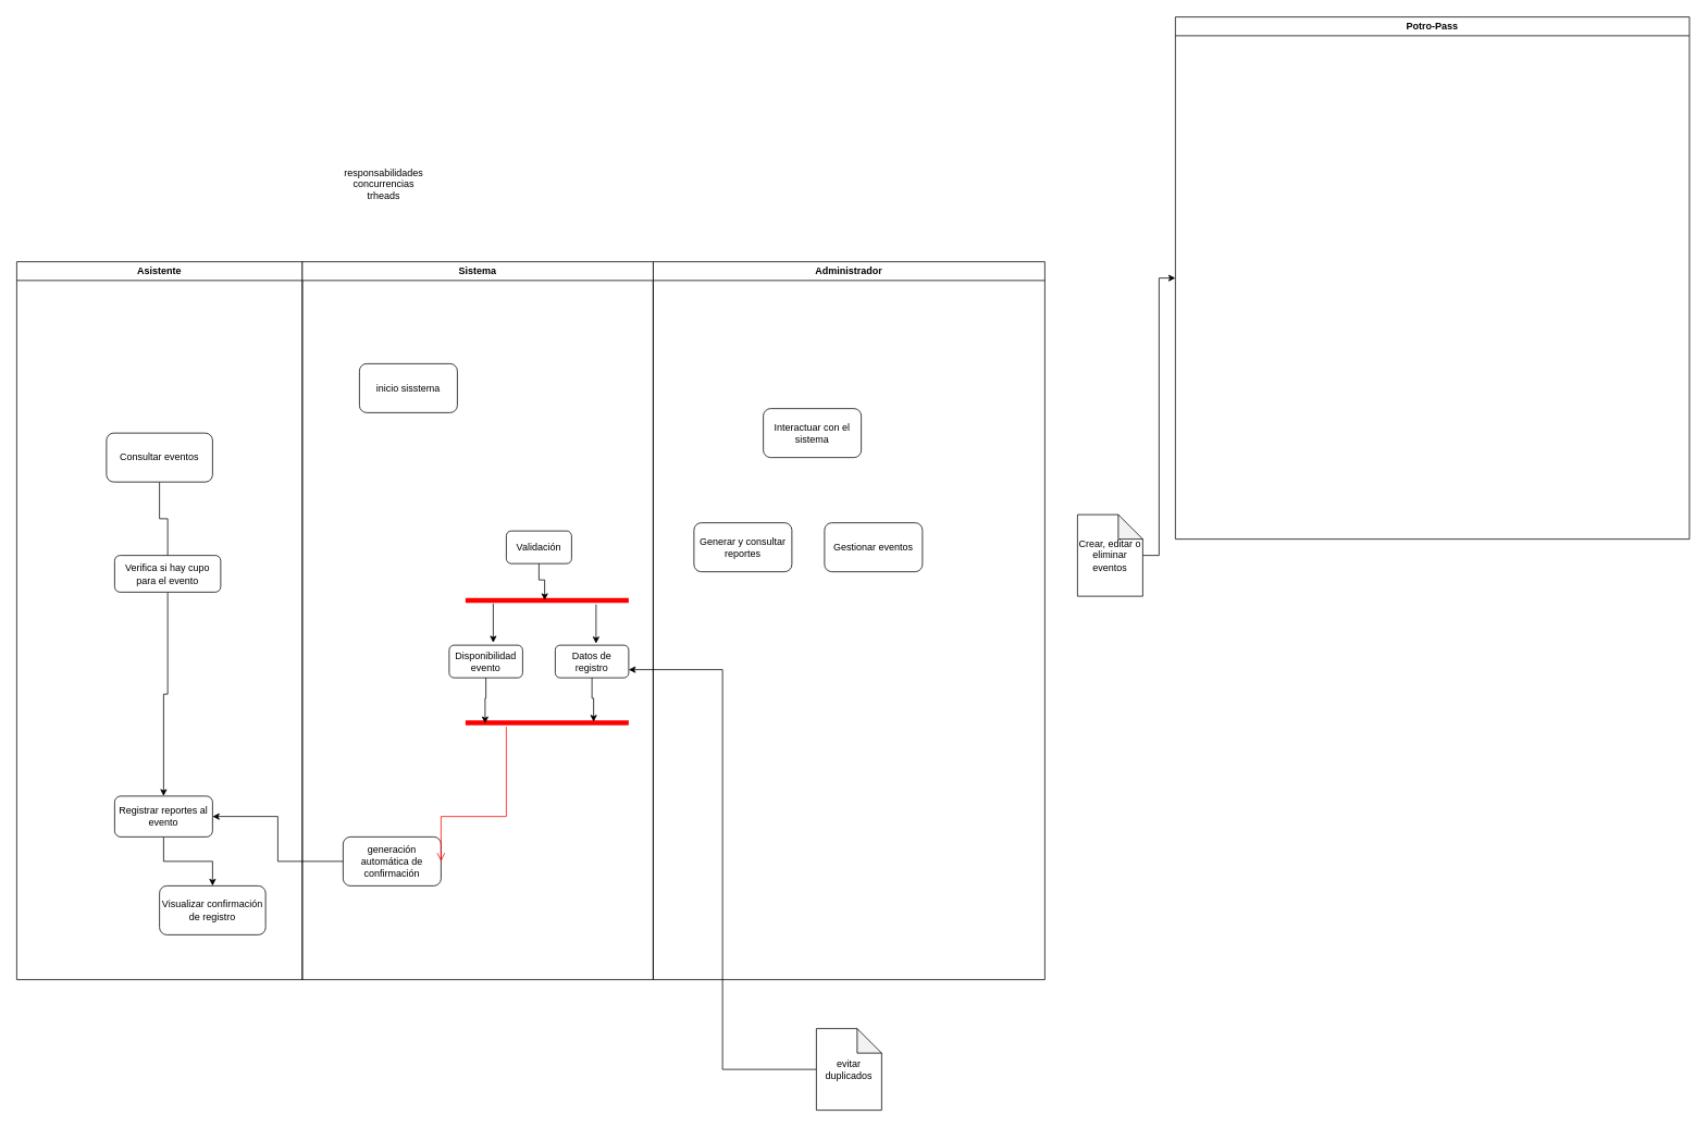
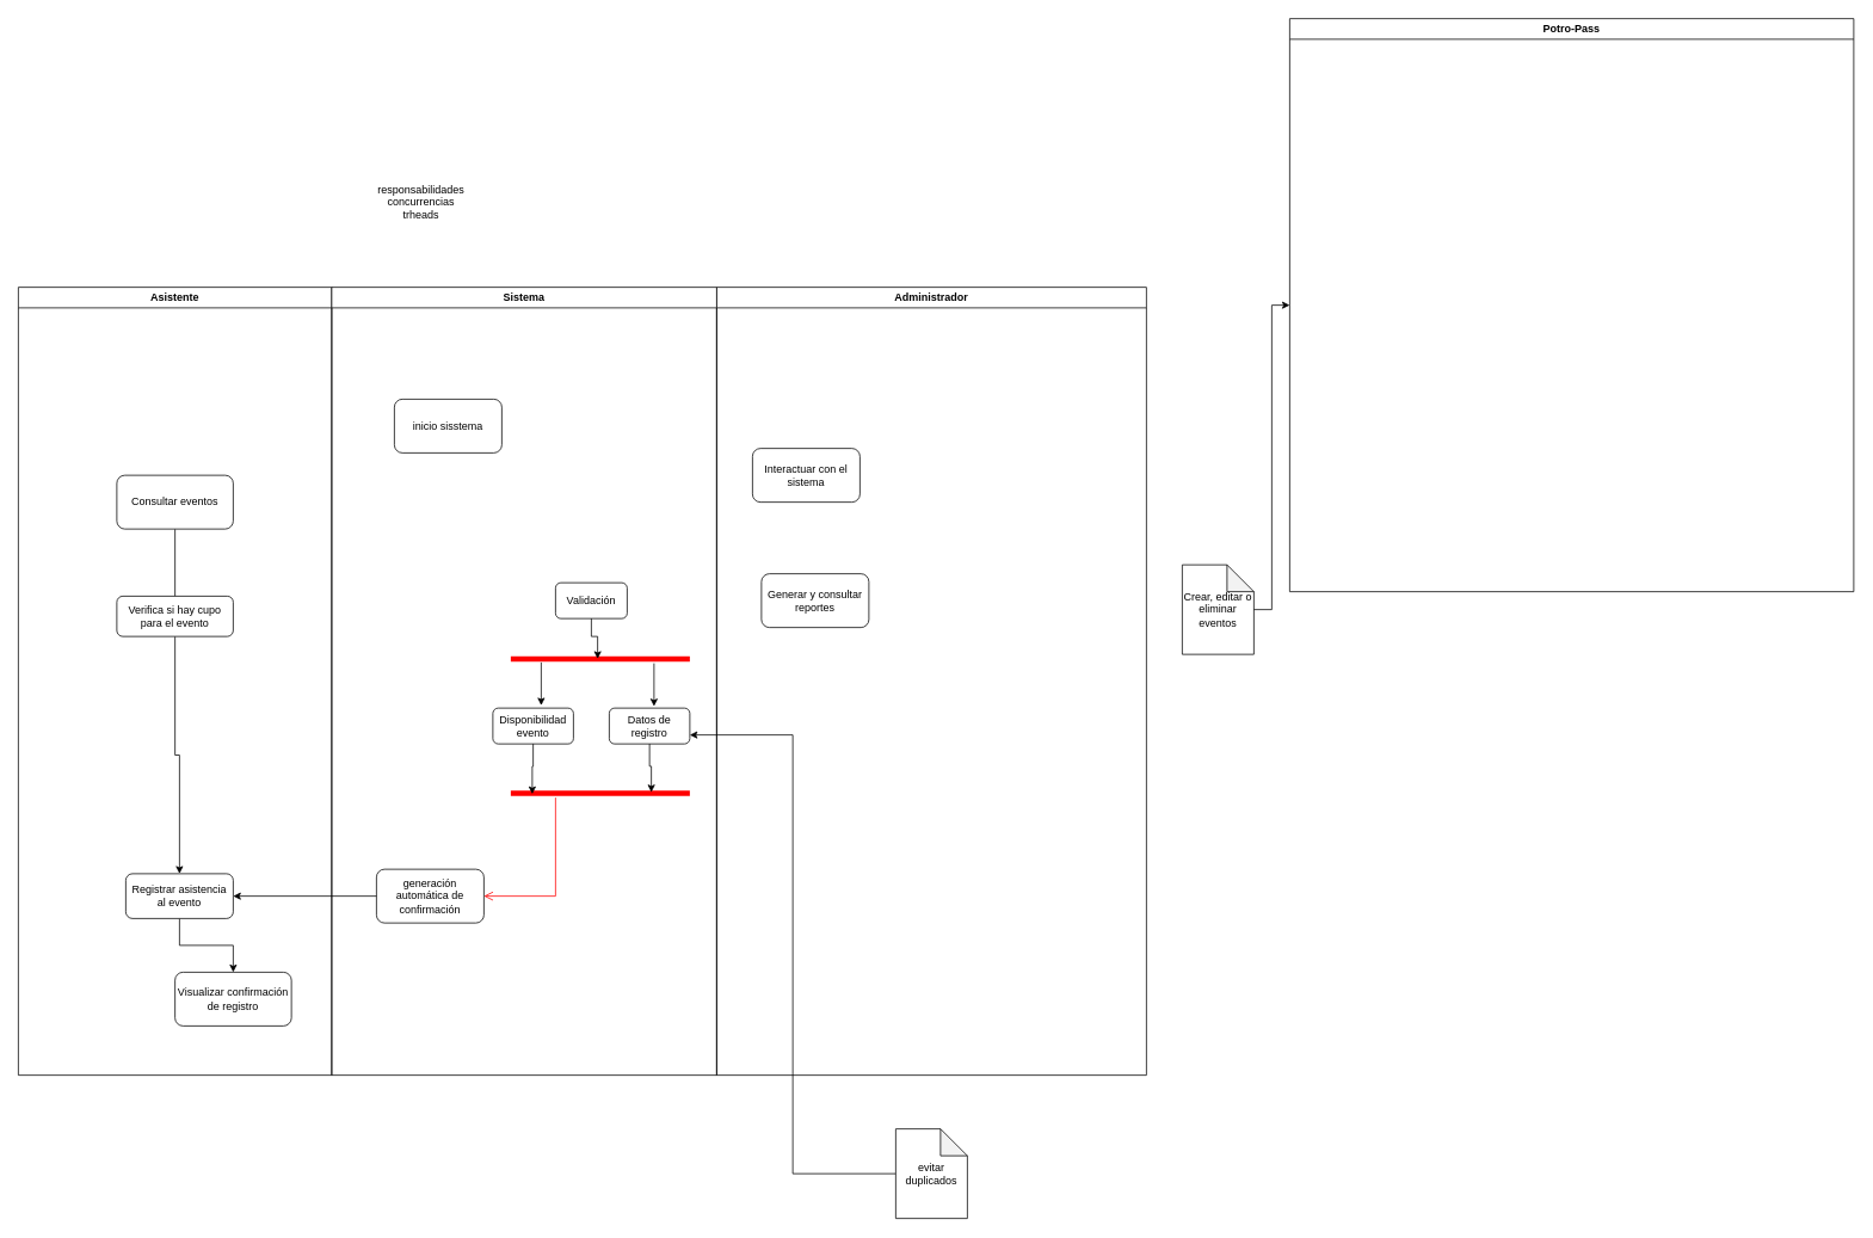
  <mxCell id="0" />
  <mxCell id="1" parent="0" />
  <mxCell id="2" value="Potro-Pass" style="swimlane;whiteSpace=wrap;html=1;" vertex="1" parent="1"><mxGeometry x="1440" y="20" width="630" height="640" as="geometry" /></mxCell>
  <mxCell id="3" value="&lt;div&gt;responsabilidades&lt;/div&gt;&lt;div&gt;concurrencias&lt;/div&gt;&lt;div&gt;trheads&lt;br&gt;&lt;/div&gt;" style="text;html=1;align=center;verticalAlign=middle;whiteSpace=wrap;rounded=0;" vertex="1" parent="1"><mxGeometry x="440" y="210" width="60" height="30" as="geometry" /></mxCell>
  <mxCell id="4" value="Asistente" style="swimlane;whiteSpace=wrap;html=1;" vertex="1" parent="1"><mxGeometry x="20" y="320" width="350" height="880" as="geometry" /></mxCell>
  <mxCell id="5" style="edgeStyle=orthogonalEdgeStyle;rounded=0;orthogonalLoop=1;jettySize=auto;html=1;entryX=0.5;entryY=0;entryDx=0;entryDy=0;endArrow=none;" edge="1" parent="4" source="6" target="8"><mxGeometry relative="1" as="geometry" /></mxCell>
  <mxCell id="6" value="Consultar eventos" style="rounded=1;whiteSpace=wrap;html=1;" vertex="1" parent="4"><mxGeometry x="110" y="210" width="130" height="60" as="geometry" /></mxCell>
  <mxCell id="7" style="edgeStyle=orthogonalEdgeStyle;rounded=0;orthogonalLoop=1;jettySize=auto;html=1;entryX=0.5;entryY=0;entryDx=0;entryDy=0;" edge="1" parent="4" source="8" target="10"><mxGeometry relative="1" as="geometry" /></mxCell>
- <mxCell id="8" value="Verifica si hay cupo para el evento" style="rounded=1;whiteSpace=wrap;html=1;" vertex="1" parent="4"><mxGeometry x="120" y="360" width="130" height="45" as="geometry" /></mxCell>
+ <mxCell id="8" value="Verifica si hay cupo para el evento" style="rounded=1;whiteSpace=wrap;html=1;" vertex="1" parent="4"><mxGeometry x="110" y="345" width="130" height="45" as="geometry" /></mxCell>
  <mxCell id="9" style="edgeStyle=orthogonalEdgeStyle;rounded=0;orthogonalLoop=1;jettySize=auto;html=1;entryX=0.5;entryY=0;entryDx=0;entryDy=0;" edge="1" parent="4" source="10" target="11"><mxGeometry relative="1" as="geometry" /></mxCell>
- <mxCell id="10" value="Registrar reportes al evento" style="rounded=1;whiteSpace=wrap;html=1;" vertex="1" parent="4"><mxGeometry x="120" y="655" width="120" height="50" as="geometry" /></mxCell>
+ <mxCell id="10" value="Registrar asistencia al evento" style="rounded=1;whiteSpace=wrap;html=1;" vertex="1" parent="4"><mxGeometry x="120" y="655" width="120" height="50" as="geometry" /></mxCell>
  <mxCell id="11" value="Visualizar confirmación de registro" style="rounded=1;whiteSpace=wrap;html=1;" vertex="1" parent="4"><mxGeometry x="175" y="765" width="130" height="60" as="geometry" /></mxCell>
  <mxCell id="12" value="Administrador" style="swimlane;whiteSpace=wrap;html=1;" vertex="1" parent="1"><mxGeometry x="800" y="320" width="480" height="880" as="geometry" /></mxCell>
- <mxCell id="13" value="Gestionar eventos" style="rounded=1;whiteSpace=wrap;html=1;" vertex="1" parent="12"><mxGeometry x="210" y="320" width="120" height="60" as="geometry" /></mxCell>
  <mxCell id="14" value="Generar y consultar reportes" style="rounded=1;whiteSpace=wrap;html=1;" vertex="1" parent="12"><mxGeometry x="50" y="320" width="120" height="60" as="geometry" /></mxCell>
- <mxCell id="15" value="Interactuar con el sistema" style="rounded=1;whiteSpace=wrap;html=1;" vertex="1" parent="12"><mxGeometry x="135" y="180" width="120" height="60" as="geometry" /></mxCell>
+ <mxCell id="15" value="Interactuar con el sistema" style="rounded=1;whiteSpace=wrap;html=1;" vertex="1" parent="12"><mxGeometry x="40" y="180" width="120" height="60" as="geometry" /></mxCell>
  <mxCell id="16" value="Sistema" style="swimlane;whiteSpace=wrap;html=1;" vertex="1" parent="1"><mxGeometry x="370" y="320" width="430" height="880" as="geometry" /></mxCell>
  <mxCell id="17" value="Validación" style="rounded=1;whiteSpace=wrap;html=1;" vertex="1" parent="16"><mxGeometry x="250" y="330" width="80" height="40" as="geometry" /></mxCell>
- <mxCell id="18" value="generación automática de confirmación" style="rounded=1;whiteSpace=wrap;html=1;" vertex="1" parent="16"><mxGeometry x="50" y="705" width="120" height="60" as="geometry" /></mxCell>
+ <mxCell id="18" value="generación automática de confirmación" style="rounded=1;whiteSpace=wrap;html=1;" vertex="1" parent="16"><mxGeometry x="50" y="650" width="120" height="60" as="geometry" /></mxCell>
  <mxCell id="19" value="inicio sisstema" style="rounded=1;whiteSpace=wrap;html=1;" vertex="1" parent="16"><mxGeometry x="70" y="125" width="120" height="60" as="geometry" /></mxCell>
  <mxCell id="20" value="Disponibilidad evento" style="rounded=1;whiteSpace=wrap;html=1;" vertex="1" parent="16"><mxGeometry x="180" y="470" width="90" height="40" as="geometry" /></mxCell>
  <mxCell id="21" value="Datos de registro" style="rounded=1;whiteSpace=wrap;html=1;" vertex="1" parent="16"><mxGeometry x="310" y="470" width="90" height="40" as="geometry" /></mxCell>
  <mxCell id="22" value="" style="shape=line;html=1;strokeWidth=6;strokeColor=#ff0000;" vertex="1" parent="16"><mxGeometry x="200" y="410" width="200" height="10" as="geometry" /></mxCell>
  <mxCell id="23" value="" style="endArrow=classic;html=1;rounded=0;exitX=0.17;exitY=0.9;exitDx=0;exitDy=0;exitPerimeter=0;entryX=0.6;entryY=-0.075;entryDx=0;entryDy=0;entryPerimeter=0;" edge="1" parent="16" source="22" target="20"><mxGeometry width="50" height="50" relative="1" as="geometry"><mxPoint x="370" y="510" as="sourcePoint" /><mxPoint x="420" y="460" as="targetPoint" /></mxGeometry></mxCell>
  <mxCell id="24" value="" style="endArrow=classic;html=1;rounded=0;exitX=0.17;exitY=0.9;exitDx=0;exitDy=0;exitPerimeter=0;entryX=0.6;entryY=-0.075;entryDx=0;entryDy=0;entryPerimeter=0;" edge="1" parent="16"><mxGeometry width="50" height="50" relative="1" as="geometry"><mxPoint x="360" y="420" as="sourcePoint" /><mxPoint x="360" y="468" as="targetPoint" /></mxGeometry></mxCell>
  <mxCell id="25" value="" style="shape=line;html=1;strokeWidth=6;strokeColor=#ff0000;" vertex="1" parent="16"><mxGeometry x="200" y="560" width="200" height="10" as="geometry" /></mxCell>
  <mxCell id="26" value="" style="edgeStyle=orthogonalEdgeStyle;html=1;verticalAlign=bottom;endArrow=open;endSize=8;strokeColor=#ff0000;rounded=0;entryX=1;entryY=0.5;entryDx=0;entryDy=0;" edge="1" source="25" parent="16" target="18"><mxGeometry relative="1" as="geometry"><mxPoint x="300" y="640" as="targetPoint" /><Array as="points"><mxPoint x="250" y="680" /></Array></mxGeometry></mxCell>
  <mxCell id="27" style="edgeStyle=orthogonalEdgeStyle;rounded=0;orthogonalLoop=1;jettySize=auto;html=1;entryX=0.12;entryY=0.6;entryDx=0;entryDy=0;entryPerimeter=0;" edge="1" parent="16" source="20" target="25"><mxGeometry relative="1" as="geometry" /></mxCell>
  <mxCell id="28" style="edgeStyle=orthogonalEdgeStyle;rounded=0;orthogonalLoop=1;jettySize=auto;html=1;entryX=0.785;entryY=0.4;entryDx=0;entryDy=0;entryPerimeter=0;" edge="1" parent="16" source="21" target="25"><mxGeometry relative="1" as="geometry" /></mxCell>
  <mxCell id="29" style="edgeStyle=orthogonalEdgeStyle;rounded=0;orthogonalLoop=1;jettySize=auto;html=1;entryX=0.485;entryY=0.5;entryDx=0;entryDy=0;entryPerimeter=0;" edge="1" parent="16" source="17" target="22"><mxGeometry relative="1" as="geometry" /></mxCell>
  <mxCell id="30" style="edgeStyle=orthogonalEdgeStyle;rounded=0;orthogonalLoop=1;jettySize=auto;html=1;entryX=1;entryY=0.75;entryDx=0;entryDy=0;" edge="1" parent="1" source="31" target="21"><mxGeometry relative="1" as="geometry" /></mxCell>
  <mxCell id="31" value="evitar duplicados" style="shape=note;whiteSpace=wrap;html=1;backgroundOutline=1;darkOpacity=0.05;" vertex="1" parent="1"><mxGeometry x="1000" y="1260" width="80" height="100" as="geometry" /></mxCell>
  <mxCell id="32" style="edgeStyle=orthogonalEdgeStyle;rounded=0;orthogonalLoop=1;jettySize=auto;html=1;" edge="1" parent="1" source="18" target="10"><mxGeometry relative="1" as="geometry" /></mxCell>
  <mxCell id="33" value="Crear, editar o eliminar eventos" style="shape=note;whiteSpace=wrap;html=1;backgroundOutline=1;darkOpacity=0.05;" vertex="1" parent="1"><mxGeometry x="1320" y="630" width="80" height="100" as="geometry" /></mxCell>
  <mxCell id="34" style="edgeStyle=orthogonalEdgeStyle;rounded=0;orthogonalLoop=1;jettySize=auto;html=1;" edge="1" parent="1" source="33" target="2"><mxGeometry relative="1" as="geometry" /></mxCell>
